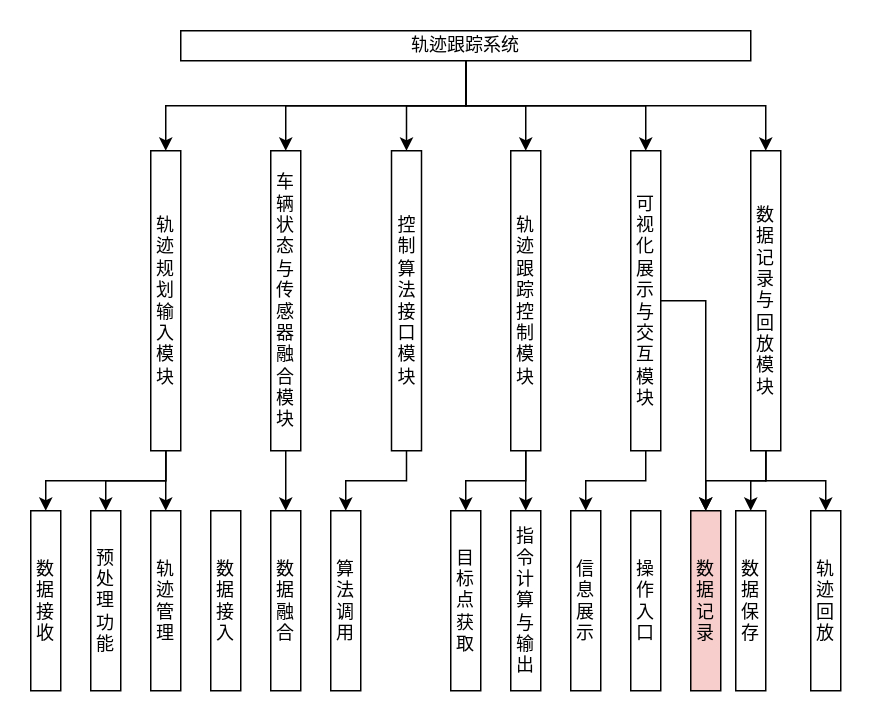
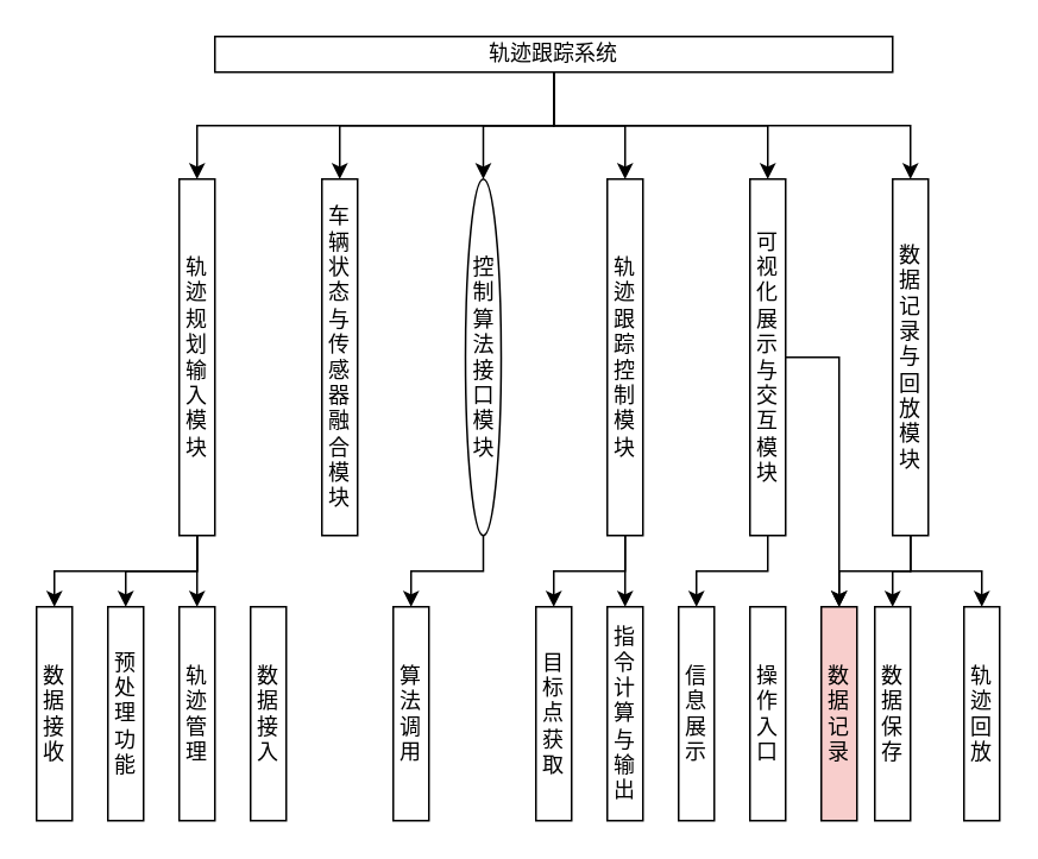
  <mxCell id="0" />
  <mxCell id="1" parent="0" />
  <mxCell id="2" style="edgeStyle=orthogonalEdgeStyle;rounded=0;orthogonalLoop=1;jettySize=auto;html=1;entryX=0.5;entryY=0;entryDx=0;entryDy=0;" edge="1" parent="1" source="8" target="12"><mxGeometry relative="1" as="geometry" /></mxCell>
  <mxCell id="3" style="edgeStyle=orthogonalEdgeStyle;rounded=0;orthogonalLoop=1;jettySize=auto;html=1;entryX=0.5;entryY=0;entryDx=0;entryDy=0;" edge="1" parent="1" source="8" target="14"><mxGeometry relative="1" as="geometry" /></mxCell>
  <mxCell id="4" style="edgeStyle=orthogonalEdgeStyle;rounded=0;orthogonalLoop=1;jettySize=auto;html=1;" edge="1" parent="1" source="8" target="16"><mxGeometry relative="1" as="geometry" /></mxCell>
  <mxCell id="5" style="edgeStyle=orthogonalEdgeStyle;rounded=0;orthogonalLoop=1;jettySize=auto;html=1;entryX=0.5;entryY=0;entryDx=0;entryDy=0;" edge="1" parent="1" source="8" target="19"><mxGeometry relative="1" as="geometry" /></mxCell>
  <mxCell id="6" style="edgeStyle=orthogonalEdgeStyle;rounded=0;orthogonalLoop=1;jettySize=auto;html=1;entryX=0.5;entryY=0;entryDx=0;entryDy=0;" edge="1" parent="1" source="8" target="22"><mxGeometry relative="1" as="geometry" /></mxCell>
  <mxCell id="7" style="edgeStyle=orthogonalEdgeStyle;rounded=0;orthogonalLoop=1;jettySize=auto;html=1;entryX=0.5;entryY=0;entryDx=0;entryDy=0;" edge="1" parent="1" source="8" target="26"><mxGeometry relative="1" as="geometry" /></mxCell>
  <mxCell id="8" value="轨迹跟踪系统" style="rounded=0;whiteSpace=wrap;html=1;" vertex="1" parent="1"><mxGeometry x="120" y="20" width="380" height="20" as="geometry" /></mxCell>
  <mxCell id="9" style="edgeStyle=orthogonalEdgeStyle;rounded=0;orthogonalLoop=1;jettySize=auto;html=1;entryX=0.5;entryY=0;entryDx=0;entryDy=0;" edge="1" parent="1" source="12" target="27"><mxGeometry relative="1" as="geometry"><Array as="points"><mxPoint x="110" y="320" /><mxPoint x="30" y="320" /></Array></mxGeometry></mxCell>
  <mxCell id="10" style="edgeStyle=orthogonalEdgeStyle;rounded=0;orthogonalLoop=1;jettySize=auto;html=1;" edge="1" parent="1" source="12" target="28"><mxGeometry relative="1" as="geometry"><Array as="points"><mxPoint x="110" y="320" /><mxPoint x="70" y="320" /></Array></mxGeometry></mxCell>
  <mxCell id="11" style="edgeStyle=orthogonalEdgeStyle;rounded=0;orthogonalLoop=1;jettySize=auto;html=1;" edge="1" parent="1" source="12" target="29"><mxGeometry relative="1" as="geometry" /></mxCell>
  <mxCell id="12" value="轨迹规划输入模块" style="rounded=0;whiteSpace=wrap;html=1;" vertex="1" parent="1"><mxGeometry x="100" y="100" width="20" height="200" as="geometry" /></mxCell>
- <mxCell id="13" style="edgeStyle=orthogonalEdgeStyle;rounded=0;orthogonalLoop=1;jettySize=auto;html=1;" edge="1" parent="1" source="14" target="31"><mxGeometry relative="1" as="geometry" /></mxCell>
  <mxCell id="14" value="车辆状态与传感器融合模块" style="rounded=0;whiteSpace=wrap;html=1;" vertex="1" parent="1"><mxGeometry x="180" y="100" width="20" height="200" as="geometry" /></mxCell>
  <mxCell id="15" style="edgeStyle=orthogonalEdgeStyle;rounded=0;orthogonalLoop=1;jettySize=auto;html=1;entryX=0.5;entryY=0;entryDx=0;entryDy=0;" edge="1" parent="1" source="16" target="32"><mxGeometry relative="1" as="geometry"><Array as="points"><mxPoint x="271" y="320" /><mxPoint x="230" y="320" /></Array></mxGeometry></mxCell>
- <mxCell id="16" value="控制算法接口模块" style="rounded=0;whiteSpace=wrap;html=1;" vertex="1" parent="1"><mxGeometry x="260.5" y="100" width="20" height="200" as="geometry" /></mxCell>
+ <mxCell id="16" value="控制算法接口模块" style="ellipse;whiteSpace=wrap;html=1;" vertex="1" parent="1"><mxGeometry x="260.5" y="100" width="20" height="200" as="geometry" /></mxCell>
  <mxCell id="17" style="edgeStyle=orthogonalEdgeStyle;rounded=0;orthogonalLoop=1;jettySize=auto;html=1;entryX=0.5;entryY=0;entryDx=0;entryDy=0;" edge="1" parent="1" source="19" target="33"><mxGeometry relative="1" as="geometry"><Array as="points"><mxPoint x="350" y="320" /><mxPoint x="310" y="320" /></Array></mxGeometry></mxCell>
  <mxCell id="18" style="edgeStyle=orthogonalEdgeStyle;rounded=0;orthogonalLoop=1;jettySize=auto;html=1;" edge="1" parent="1" source="19" target="34"><mxGeometry relative="1" as="geometry" /></mxCell>
  <mxCell id="19" value="轨迹跟踪控制模块" style="rounded=0;whiteSpace=wrap;html=1;" vertex="1" parent="1"><mxGeometry x="340" y="100" width="20" height="200" as="geometry" /></mxCell>
  <mxCell id="20" style="edgeStyle=orthogonalEdgeStyle;rounded=0;orthogonalLoop=1;jettySize=auto;html=1;entryX=0.5;entryY=0;entryDx=0;entryDy=0;" edge="1" parent="1" source="22" target="35"><mxGeometry relative="1" as="geometry"><Array as="points"><mxPoint x="430" y="320" /><mxPoint x="390" y="320" /></Array></mxGeometry></mxCell>
  <mxCell id="21" style="edgeStyle=orthogonalEdgeStyle;rounded=0;orthogonalLoop=1;jettySize=auto;html=1;" edge="1" parent="1" source="22" target="37"><mxGeometry relative="1" as="geometry" /></mxCell>
  <mxCell id="22" value="可视化展示与交互模块" style="rounded=0;whiteSpace=wrap;html=1;" vertex="1" parent="1"><mxGeometry x="420" y="100" width="20" height="200" as="geometry" /></mxCell>
  <mxCell id="23" style="edgeStyle=orthogonalEdgeStyle;rounded=0;orthogonalLoop=1;jettySize=auto;html=1;" edge="1" parent="1" source="26" target="38"><mxGeometry relative="1" as="geometry" /></mxCell>
  <mxCell id="24" style="edgeStyle=orthogonalEdgeStyle;rounded=0;orthogonalLoop=1;jettySize=auto;html=1;entryX=0.5;entryY=0;entryDx=0;entryDy=0;" edge="1" parent="1" source="26" target="37"><mxGeometry relative="1" as="geometry"><Array as="points"><mxPoint x="510" y="320" /><mxPoint x="470" y="320" /></Array></mxGeometry></mxCell>
  <mxCell id="25" style="edgeStyle=orthogonalEdgeStyle;rounded=0;orthogonalLoop=1;jettySize=auto;html=1;entryX=0.5;entryY=0;entryDx=0;entryDy=0;" edge="1" parent="1" source="26" target="39"><mxGeometry relative="1" as="geometry"><Array as="points"><mxPoint x="510" y="320" /><mxPoint x="550" y="320" /></Array></mxGeometry></mxCell>
  <mxCell id="26" value="数据记录与回放模块" style="rounded=0;whiteSpace=wrap;html=1;" vertex="1" parent="1"><mxGeometry x="500" y="100" width="20" height="200" as="geometry" /></mxCell>
  <mxCell id="27" value="数据接收" style="rounded=0;whiteSpace=wrap;html=1;" vertex="1" parent="1"><mxGeometry x="20" y="340" width="20" height="120" as="geometry" /></mxCell>
  <mxCell id="28" value="预处理功能" style="rounded=0;whiteSpace=wrap;html=1;" vertex="1" parent="1"><mxGeometry x="60" y="340" width="20" height="120" as="geometry" /></mxCell>
  <mxCell id="29" value="轨迹管理" style="rounded=0;whiteSpace=wrap;html=1;" vertex="1" parent="1"><mxGeometry x="100" y="340" width="20" height="120" as="geometry" /></mxCell>
  <mxCell id="30" value="数据接入" style="rounded=0;whiteSpace=wrap;html=1;" vertex="1" parent="1"><mxGeometry x="140" y="340" width="20" height="120" as="geometry" /></mxCell>
- <mxCell id="31" value="数据融合" style="rounded=0;whiteSpace=wrap;html=1;" vertex="1" parent="1"><mxGeometry x="180" y="340" width="20" height="120" as="geometry" /></mxCell>
  <mxCell id="32" value="算法调用" style="rounded=0;whiteSpace=wrap;html=1;" vertex="1" parent="1"><mxGeometry x="220" y="340" width="20" height="120" as="geometry" /></mxCell>
  <mxCell id="33" value="目标点获取" style="rounded=0;whiteSpace=wrap;html=1;" vertex="1" parent="1"><mxGeometry x="300" y="340" width="20" height="120" as="geometry" /></mxCell>
  <mxCell id="34" value="指令计算与输出" style="rounded=0;whiteSpace=wrap;html=1;" vertex="1" parent="1"><mxGeometry x="340" y="340" width="20" height="120" as="geometry" /></mxCell>
  <mxCell id="35" value="信息展示" style="rounded=0;whiteSpace=wrap;html=1;" vertex="1" parent="1"><mxGeometry x="380" y="340" width="20" height="120" as="geometry" /></mxCell>
  <mxCell id="36" value="操作入口" style="rounded=0;whiteSpace=wrap;html=1;" vertex="1" parent="1"><mxGeometry x="420" y="340" width="20" height="120" as="geometry" /></mxCell>
  <mxCell id="37" value="数据记录" style="rounded=0;whiteSpace=wrap;html=1;fillColor=#f8cecc;" vertex="1" parent="1"><mxGeometry x="460" y="340" width="20" height="120" as="geometry" /></mxCell>
  <mxCell id="38" value="数据保存" style="rounded=0;whiteSpace=wrap;html=1;" vertex="1" parent="1"><mxGeometry x="490" y="340" width="20" height="120" as="geometry" /></mxCell>
  <mxCell id="39" value="轨迹回放" style="rounded=0;whiteSpace=wrap;html=1;" vertex="1" parent="1"><mxGeometry x="540" y="340" width="20" height="120" as="geometry" /></mxCell>
